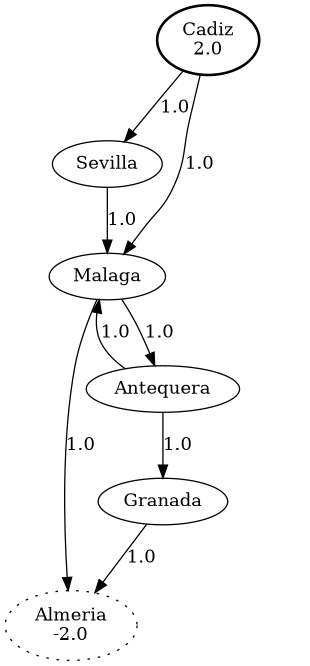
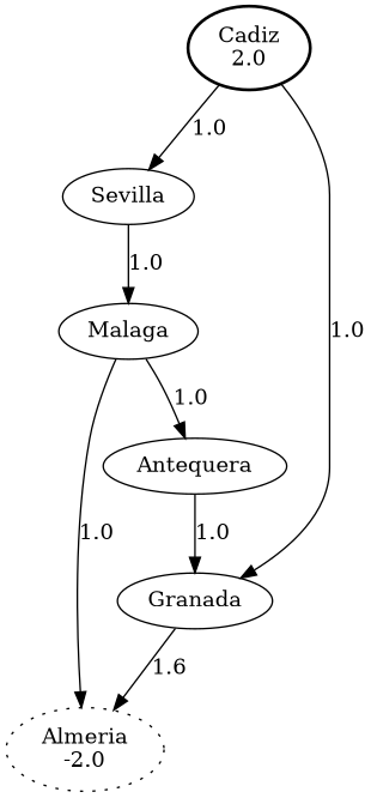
  strict digraph {
    Sevilla
    Malaga
    Antequera
    Granada
    n5 [label="Almeria\n-2.0" style=dotted]
    n6 [label="Cadiz\n2.0" style=bold]
    Sevilla -> Malaga [label=1.0]
    Malaga -> Antequera [label=1.0]
    Malaga -> n5 [label=1.0]
-   Antequera -> Malaga [label=1.0]
    Antequera -> Granada [label=1.0]
-   Granada -> n5 [label=1.0]
+   Granada -> n5 [label=1.6]
    n6 -> Sevilla [label=1.0]
-   n6 -> Malaga [label=1.0]
+   n6 -> Granada [label=1.0]
  }
